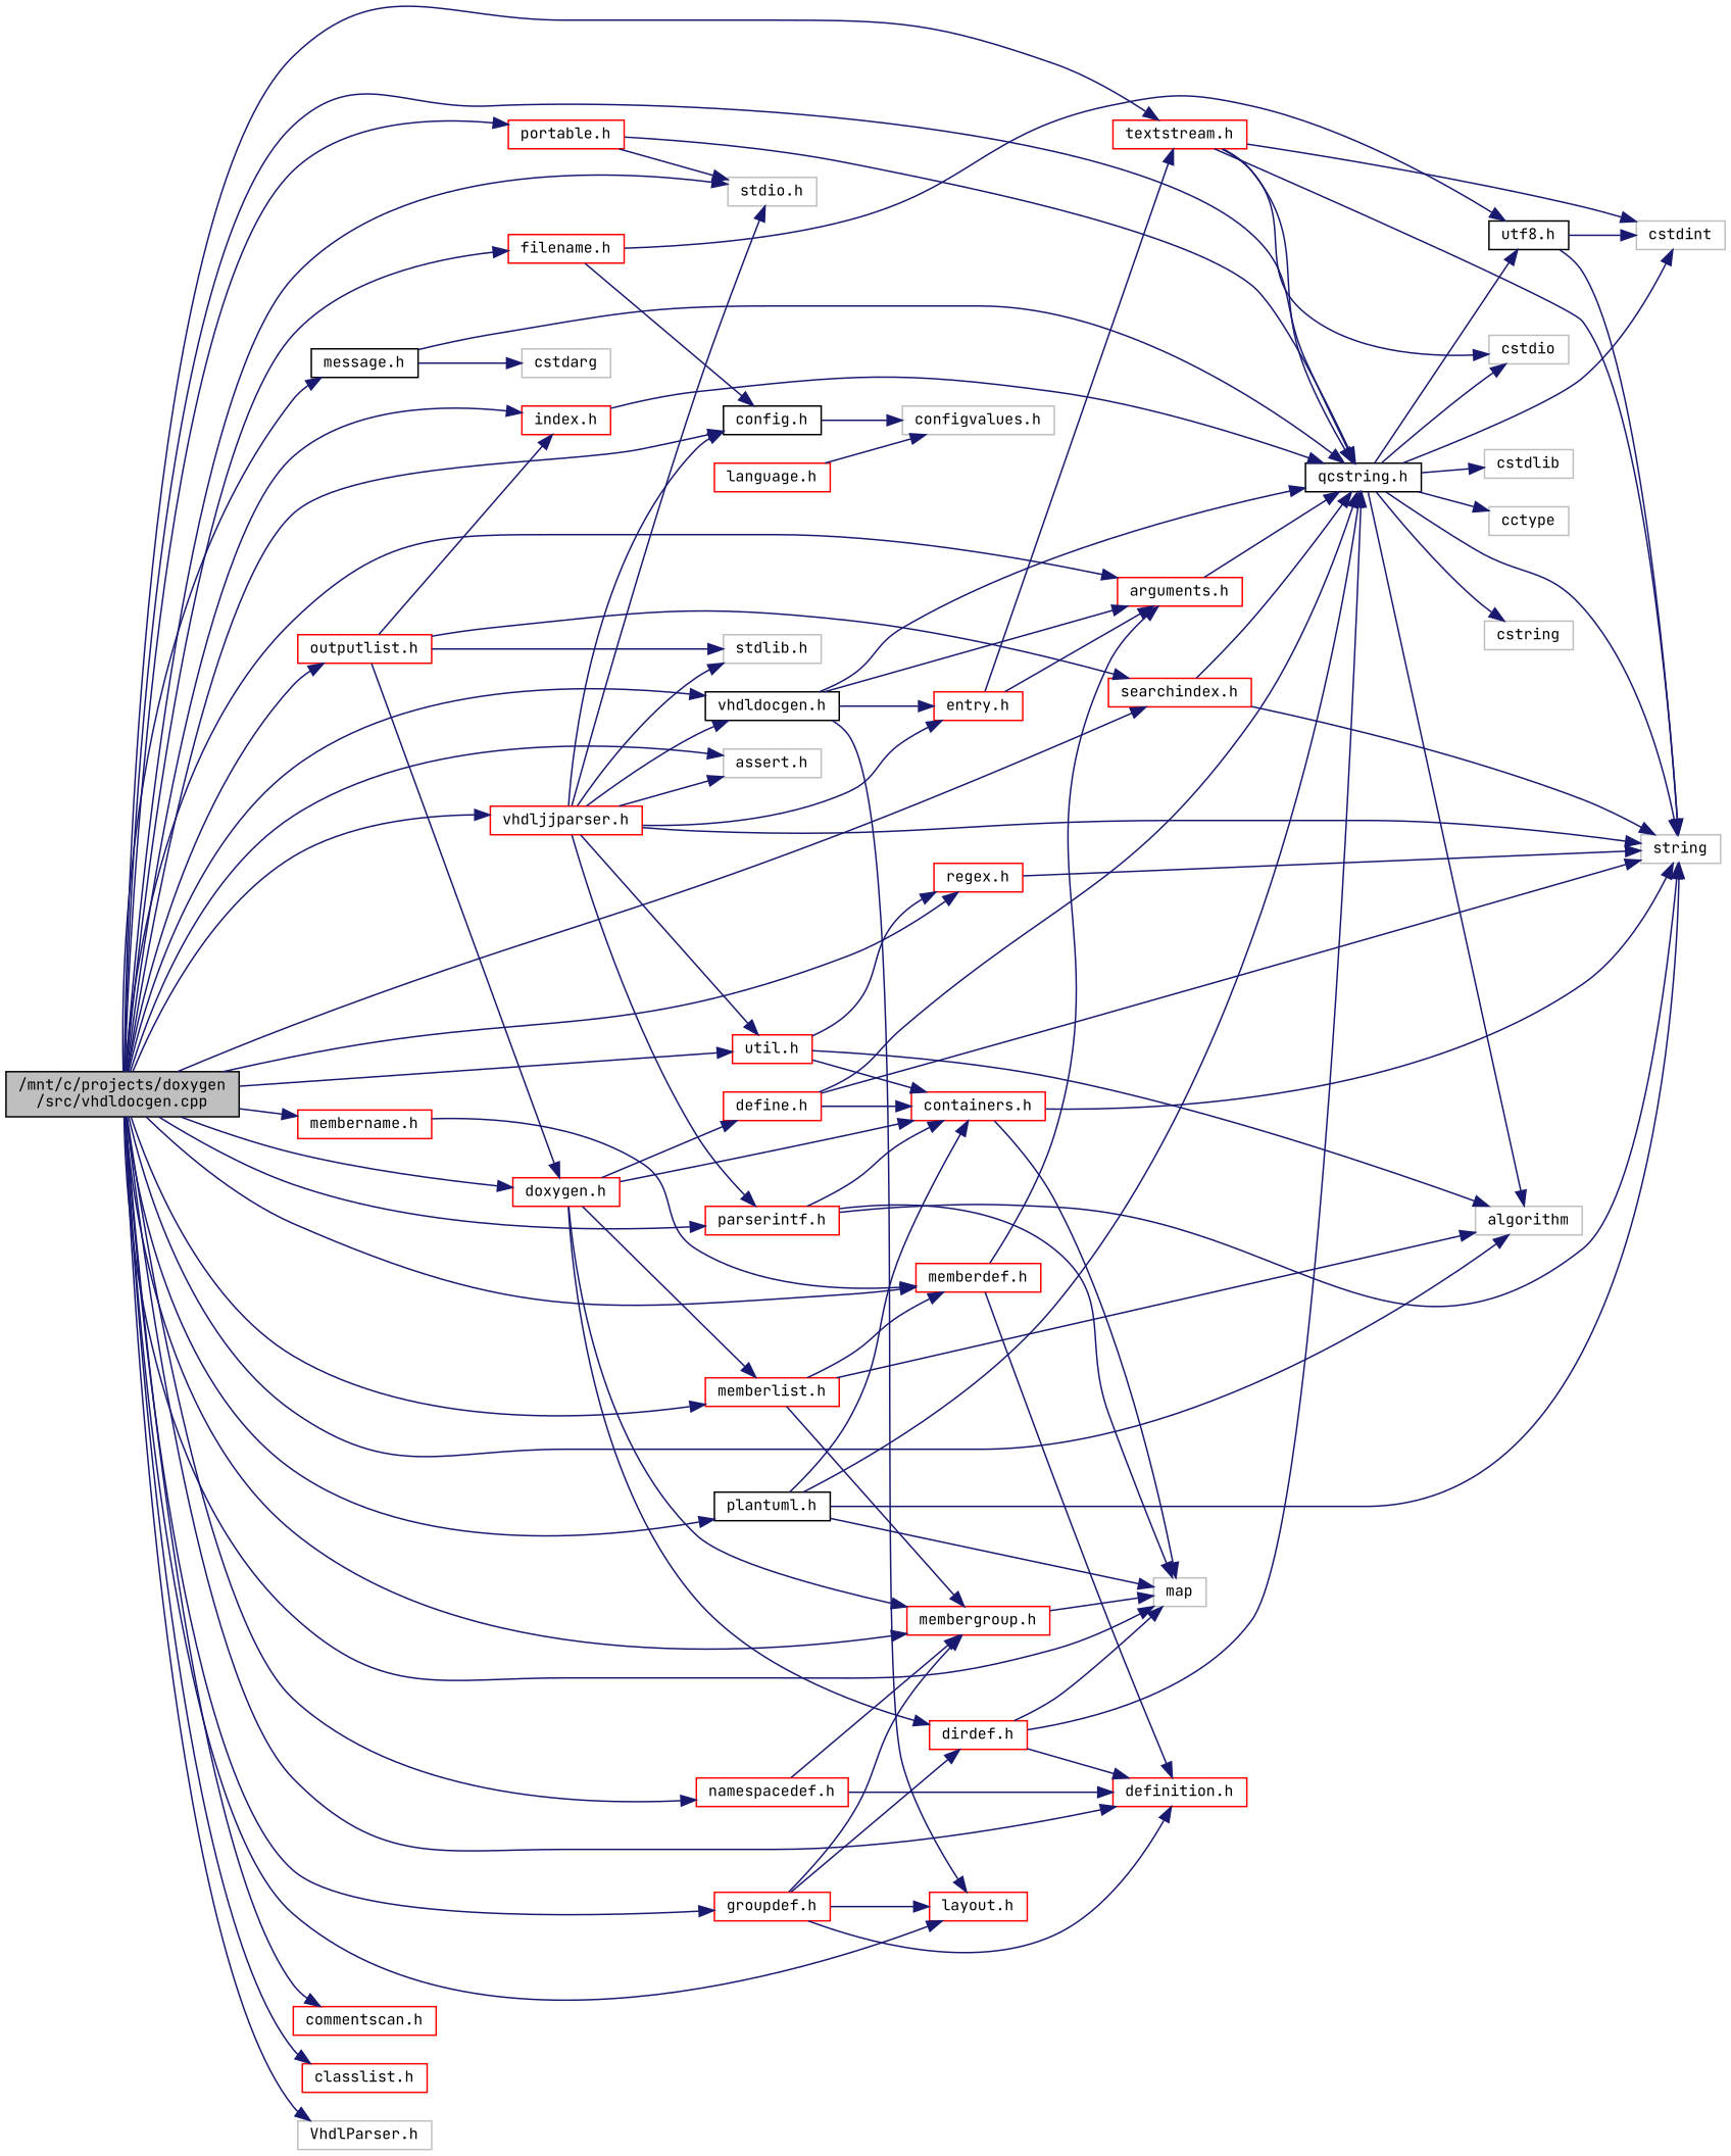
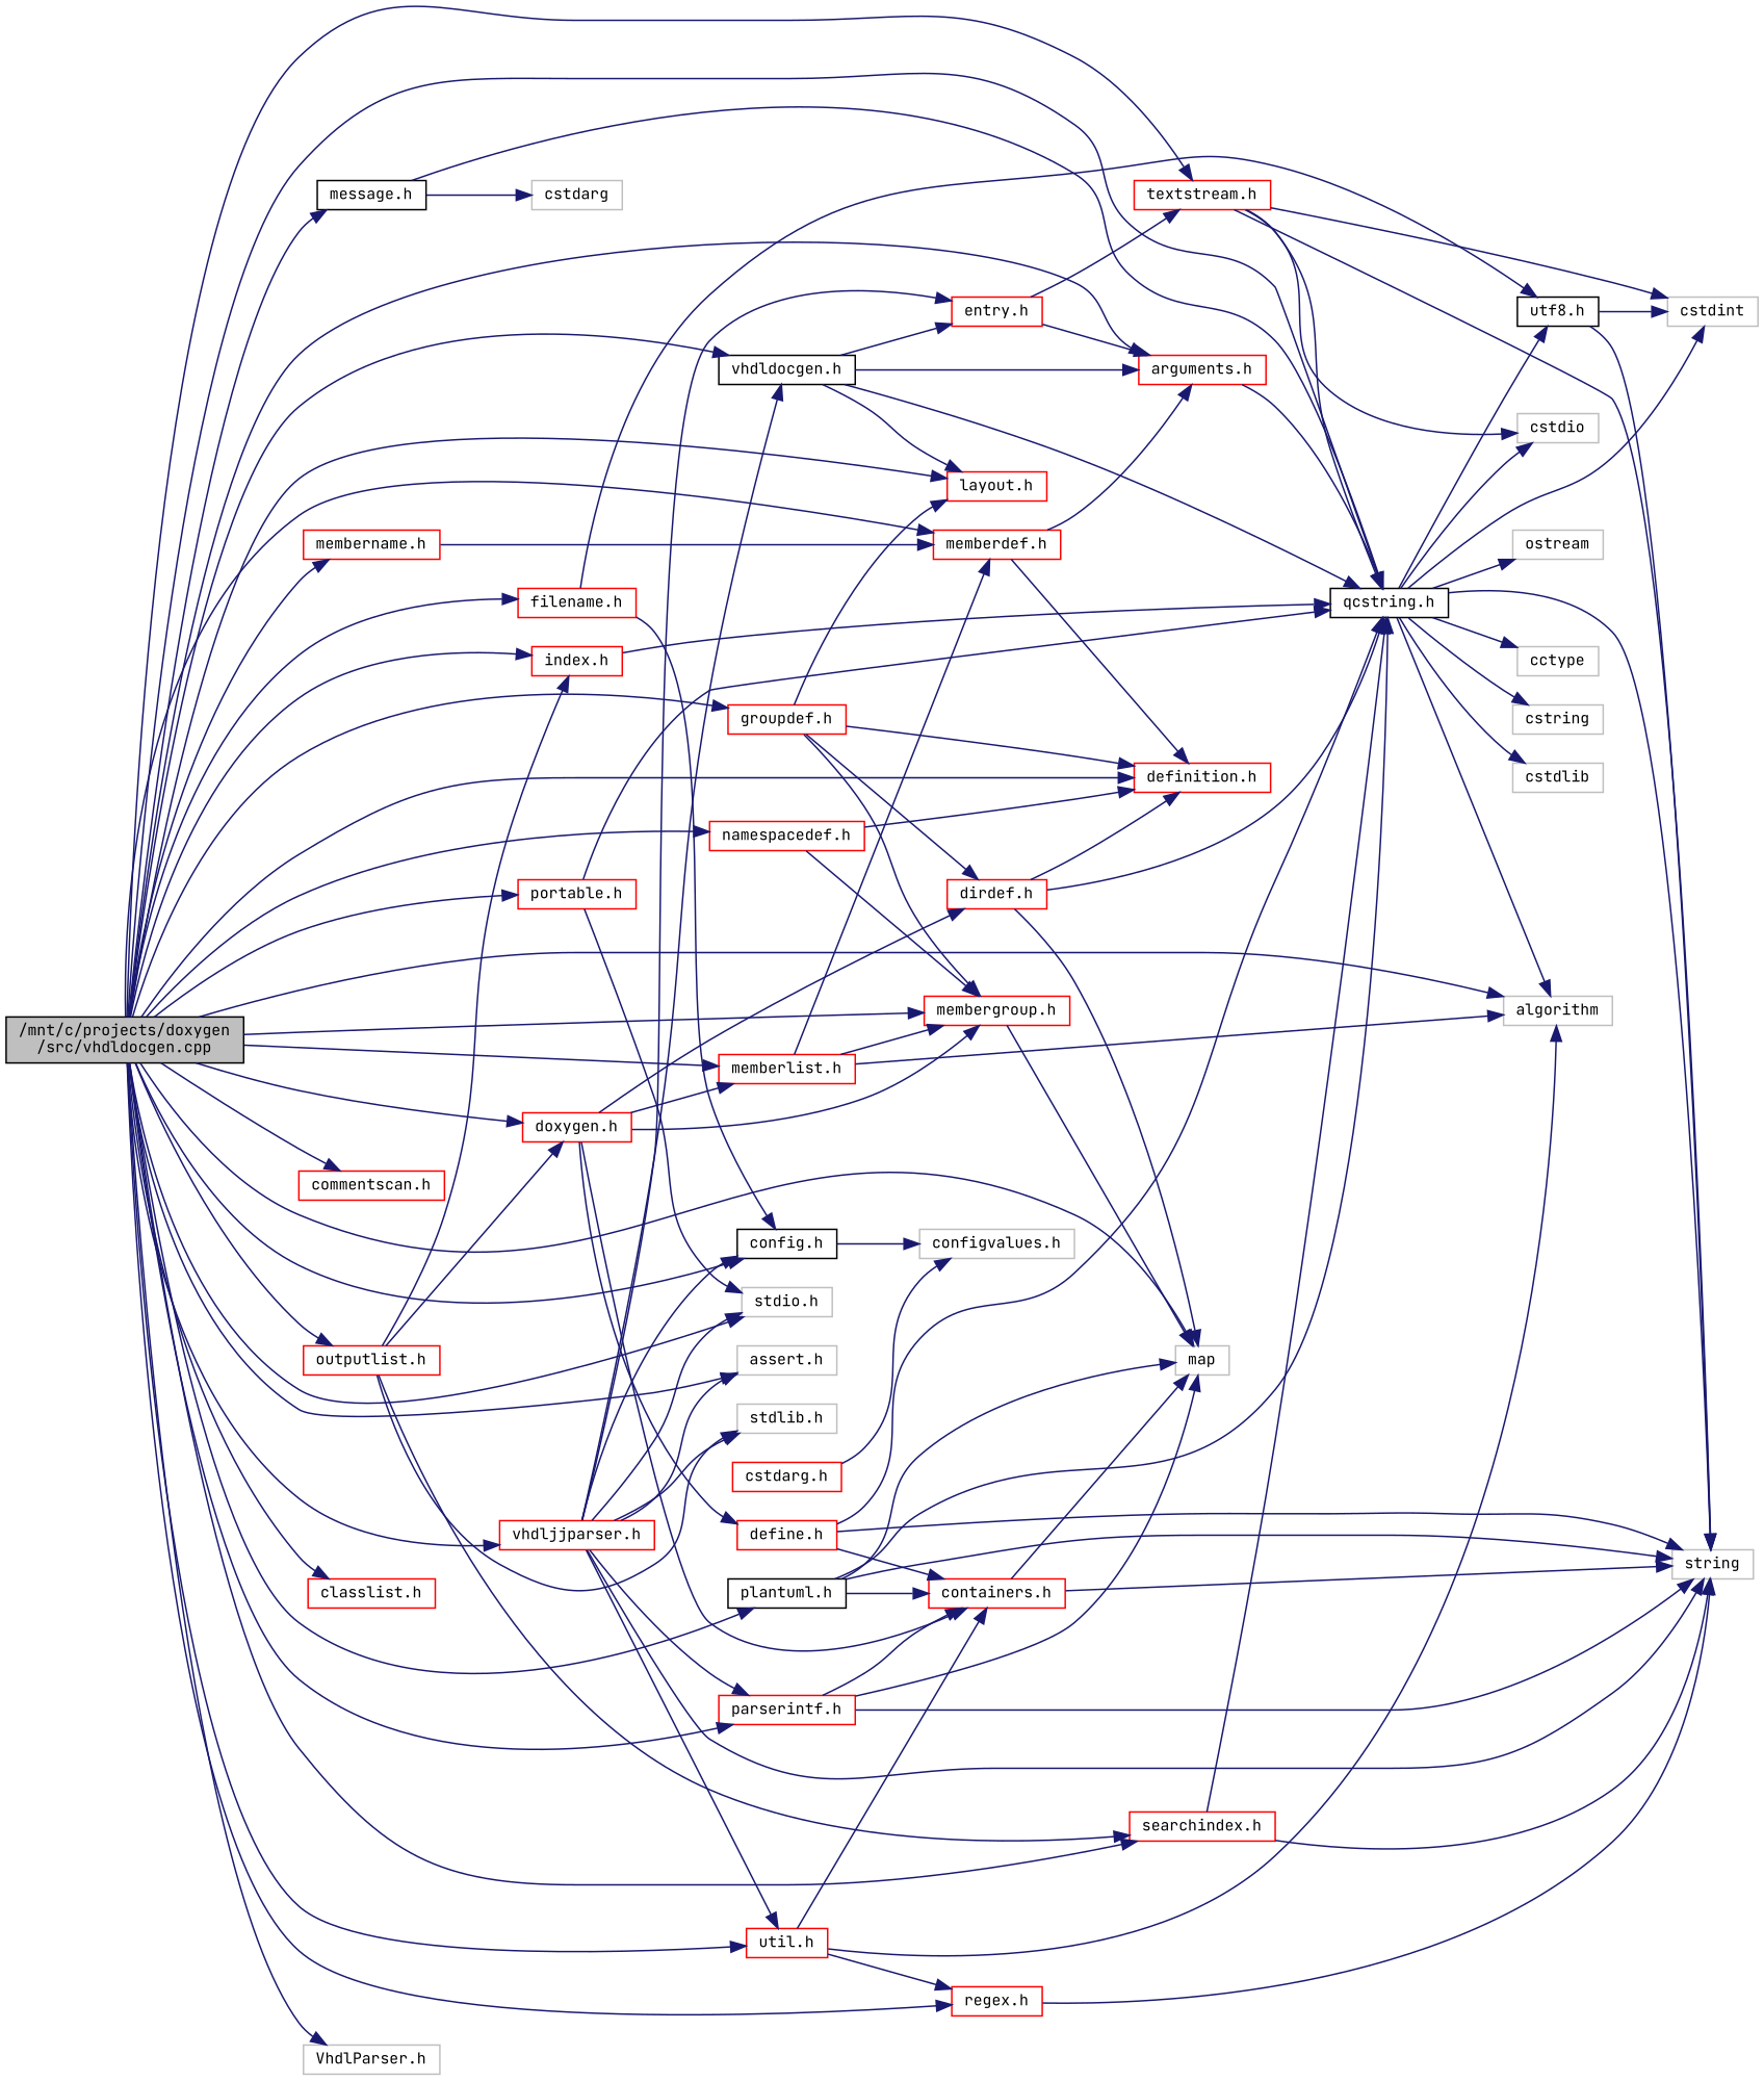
  digraph {
    fontname="JetBrains Mono"
    rankdir=LR
    node [color=red fillcolor=white fontname="JetBrains Mono" fontsize=10 shape=record style=filled]
    edge [color=midnightblue fontname="JetBrains Mono" fontsize=10 labelfontname=Helvetica labelfontsize=10 style=solid]
    n1 [color=black fillcolor=grey75 fontcolor=black height=0.2 label="/mnt/c/projects/doxygen\l/src/vhdldocgen.cpp" width=0.4]
    n2 [color=grey75 height=0.2 label="stdio.h" width=0.4]
    n3 [color=grey75 height=0.2 label="assert.h" width=0.4]
    n4 [color=grey75 height=0.2 label=map width=0.4]
    n5 [color=grey75 height=0.2 label=algorithm width=0.4]
    n6 [color=black height=0.2 label="qcstring.h" width=0.4]
    n7 [color=black height=0.2 label="vhdldocgen.h" width=0.4]
    n8 [height=0.2 label="layout.h" width=0.4]
    n9 [height=0.2 label="arguments.h" width=0.4]
    n10 [height=0.2 label="textstream.h" width=0.4]
    n11 [color=black height=0.2 label="message.h" width=0.4]
    n12 [color=black height=0.2 label="config.h" width=0.4]
    n13 [height=0.2 label="doxygen.h" width=0.4]
    n14 [height=0.2 label="membergroup.h" width=0.4]
    n15 [height=0.2 label="definition.h" width=0.4]
    n16 [height=0.2 label="memberlist.h" width=0.4]
    n17 [height=0.2 label="memberdef.h" width=0.4]
    n18 [height=0.2 label="util.h" width=0.4]
    n19 [height=0.2 label="regex.h" width=0.4]
    n20 [height=0.2 label="commentscan.h" width=0.4]
    n21 [height=0.2 label="index.h" width=0.4]
    n22 [height=0.2 label="searchindex.h" width=0.4]
    n23 [height=0.2 label="outputlist.h" width=0.4]
    n24 [height=0.2 label="parserintf.h" width=0.4]
    n25 [height=0.2 label="portable.h" width=0.4]
    n26 [height=0.2 label="groupdef.h" width=0.4]
    n27 [height=0.2 label="classlist.h" width=0.4]
    n28 [height=0.2 label="namespacedef.h" width=0.4]
    n29 [height=0.2 label="filename.h" width=0.4]
    n30 [height=0.2 label="membername.h" width=0.4]
    n31 [color=black height=0.2 label="plantuml.h" width=0.4]
    n32 [height=0.2 label="vhdljjparser.h" width=0.4]
    n33 [color=grey75 height=0.2 label="VhdlParser.h" width=0.4]
    n34 [color=grey75 height=0.2 label="stdlib.h" width=0.4]
    n35 [color=grey75 height=0.2 label=string width=0.4]
    n36 [color=grey75 height=0.2 label=cctype width=0.4]
    n37 [color=grey75 height=0.2 label=cstring width=0.4]
    n38 [color=grey75 height=0.2 label=cstdio width=0.4]
    n39 [color=grey75 height=0.2 label=cstdlib width=0.4]
    n40 [color=grey75 height=0.2 label=cstdint width=0.4]
+   n41 [color=grey75 height=0.2 label=ostream width=0.4]
    n42 [color=black height=0.2 label="utf8.h" width=0.4]
    n43 [height=0.2 label="entry.h" width=0.4]
    n44 [color=grey75 height=0.2 label=cstdarg width=0.4]
    n45 [color=grey75 height=0.2 label="configvalues.h" width=0.4]
    n46 [height=0.2 label="containers.h" width=0.4]
    n47 [height=0.2 label="dirdef.h" width=0.4]
    n48 [height=0.2 label="define.h" width=0.4]
-   n49 [height=0.2 label="language.h" width=0.4]
+   n49 [height=0.2 label="cstdarg.h" width=0.4]
    n1 -> n2
    n1 -> n3
    n1 -> n4
    n1 -> n5
    n1 -> n6
    n1 -> n7
    n1 -> n8
    n1 -> n9
    n1 -> n10
    n1 -> n11
    n1 -> n12
    n1 -> n13
    n1 -> n14
    n1 -> n15
    n1 -> n16
    n1 -> n17
    n1 -> n18
    n1 -> n19
    n1 -> n20
    n1 -> n21
    n1 -> n22
    n1 -> n23
    n1 -> n24
    n1 -> n25
    n1 -> n26
    n1 -> n27
    n1 -> n28
    n1 -> n29
    n1 -> n30
    n1 -> n31
    n1 -> n32
    n1 -> n33
    n6 -> n5
    n6 -> n35
    n6 -> n36
    n6 -> n37
    n6 -> n38
    n6 -> n39
    n6 -> n40
+   n6 -> n41
    n6 -> n42
    n7 -> n6
    n7 -> n8
    n7 -> n9
    n7 -> n43
    n9 -> n6
    n10 -> n6
    n10 -> n35
    n10 -> n38
    n10 -> n40
    n11 -> n6
    n11 -> n44
    n12 -> n45
    n13 -> n14
    n13 -> n16
    n13 -> n46
    n13 -> n47
    n13 -> n48
    n14 -> n4
    n16 -> n5
    n16 -> n14
    n16 -> n17
    n17 -> n9
    n17 -> n15
    n18 -> n5
    n18 -> n19
    n18 -> n46
    n19 -> n35
    n21 -> n6
    n22 -> n6
    n22 -> n35
    n23 -> n13
    n23 -> n21
    n23 -> n22
    n23 -> n34
    n24 -> n4
    n24 -> n35
    n24 -> n46
    n25 -> n2
    n25 -> n6
    n26 -> n8
    n26 -> n14
    n26 -> n15
    n26 -> n47
    n28 -> n14
    n28 -> n15
    n29 -> n12
    n29 -> n42
    n30 -> n17
    n31 -> n4
    n31 -> n6
    n31 -> n35
    n31 -> n46
    n32 -> n2
    n32 -> n3
    n32 -> n7
    n32 -> n12
    n32 -> n18
    n32 -> n24
    n32 -> n34
    n32 -> n35
    n32 -> n43
    n42 -> n35
    n42 -> n40
    n43 -> n9
    n43 -> n10
    n46 -> n4
    n46 -> n35
    n47 -> n4
    n47 -> n6
    n47 -> n15
    n48 -> n6
    n48 -> n35
    n48 -> n46
    n49 -> n45
  }
